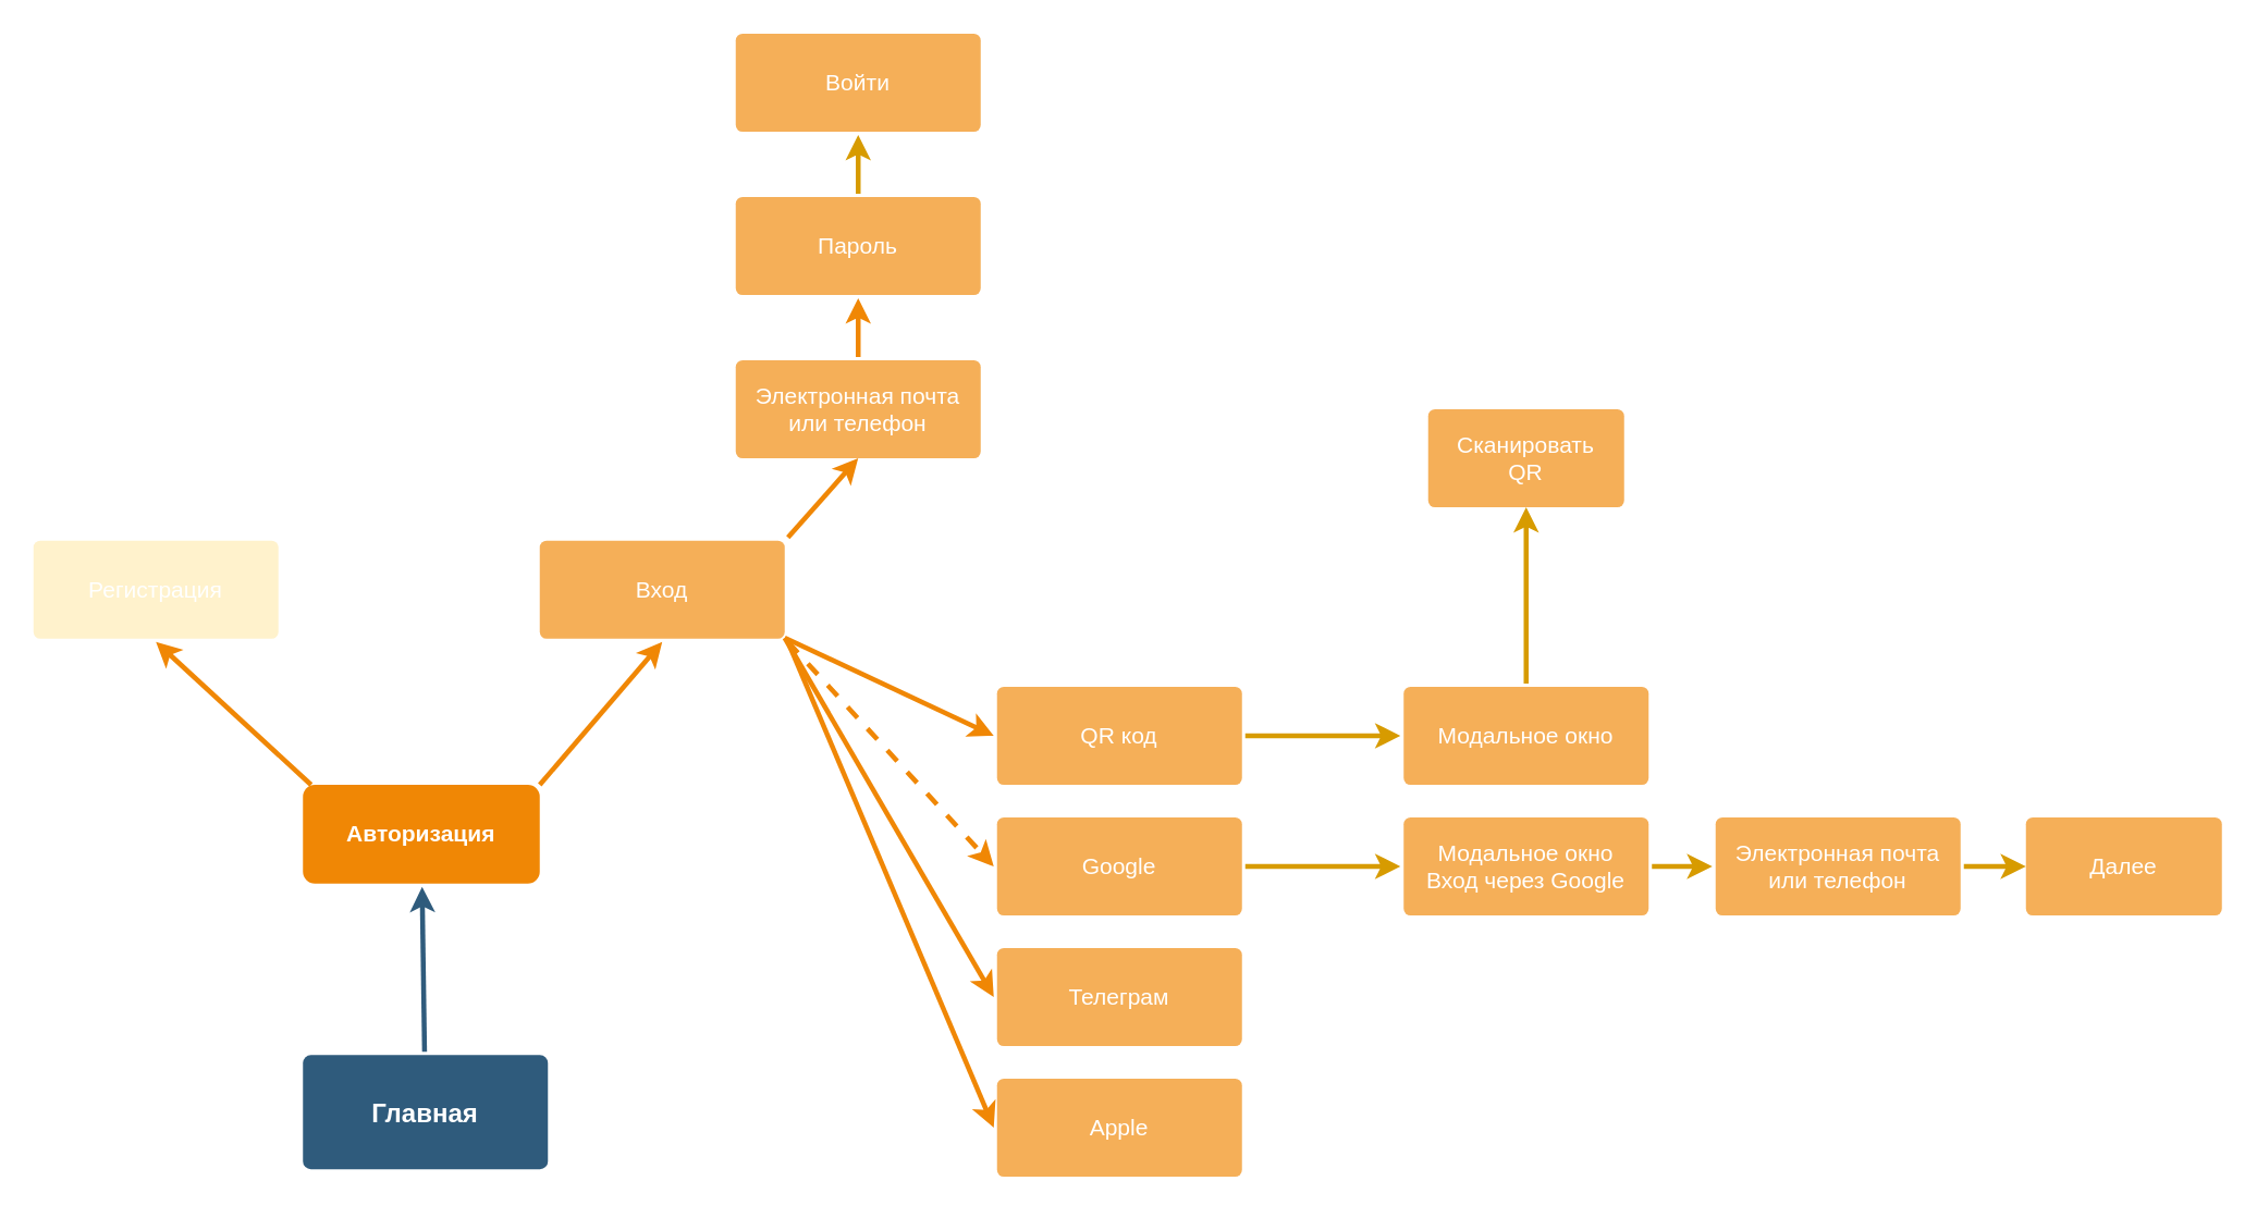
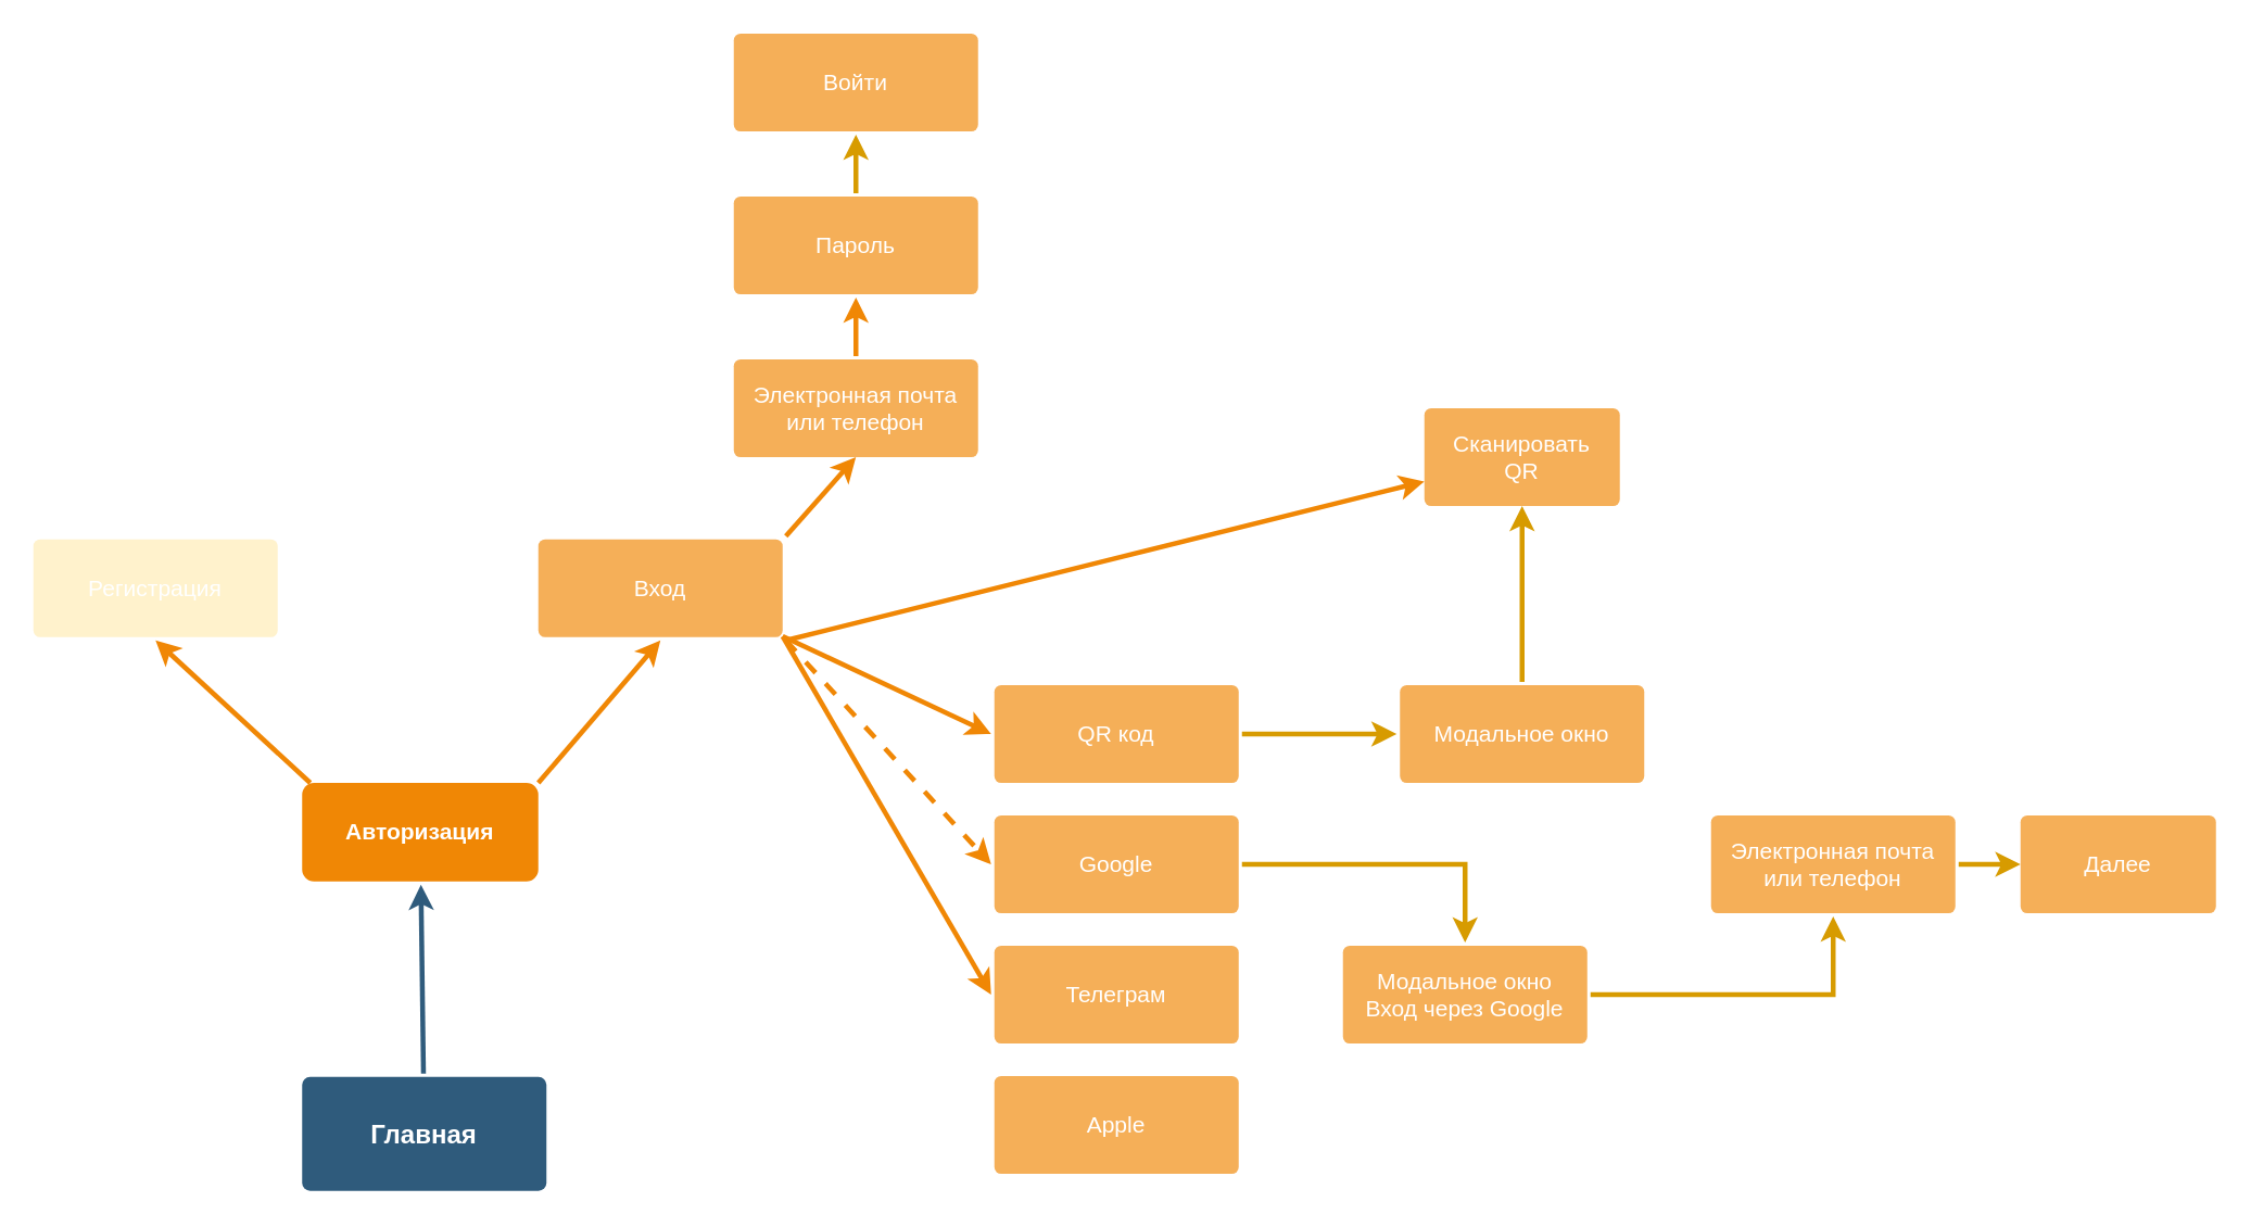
  <mxCell id="0" />
  <mxCell id="1" parent="0" />
  <mxCell id="2" value="" style="edgeStyle=none;rounded=0;jumpStyle=none;html=1;shadow=0;labelBackgroundColor=none;startArrow=none;startFill=0;endArrow=classic;endFill=1;jettySize=auto;orthogonalLoop=1;strokeColor=#2F5B7C;strokeWidth=3;fontFamily=Helvetica;fontSize=16;fontColor=#23445D;spacing=5;" parent="1" source="3" target="4" edge="1"><mxGeometry relative="1" as="geometry" /></mxCell>
- <mxCell id="3" value="Главная" style="rounded=1;whiteSpace=wrap;html=1;shadow=0;labelBackgroundColor=none;strokeColor=none;strokeWidth=3;fillColor=#2F5B7C;fontFamily=Helvetica;fontSize=16;fontColor=#FFFFFF;align=center;fontStyle=1;spacing=5;arcSize=7;perimeterSpacing=2;" parent="1" vertex="1"><mxGeometry x="185" y="645.5" width="150" height="70" as="geometry" /></mxCell>
+ <mxCell id="3" value="Главная" style="rounded=1;whiteSpace=wrap;html=1;shadow=0;labelBackgroundColor=none;strokeColor=none;strokeWidth=3;fillColor=#2F5B7C;fontFamily=Helvetica;fontSize=16;fontColor=#FFFFFF;align=center;fontStyle=1;spacing=5;arcSize=7;perimeterSpacing=2;" parent="1" vertex="1"><mxGeometry x="185" y="660.5" width="150" height="70" as="geometry" /></mxCell>
  <mxCell id="4" value="Авторизация" style="rounded=1;whiteSpace=wrap;html=1;shadow=0;labelBackgroundColor=none;strokeColor=none;strokeWidth=3;fillColor=#F08705;fontFamily=Helvetica;fontSize=14;fontColor=#FFFFFF;align=center;spacing=5;fontStyle=1;arcSize=12;perimeterSpacing=2;" parent="1" vertex="1"><mxGeometry x="185" y="480" width="145" height="60.5" as="geometry" /></mxCell>
  <mxCell id="5" value="Регистрация" style="rounded=1;whiteSpace=wrap;html=1;shadow=0;labelBackgroundColor=none;strokeColor=none;strokeWidth=3;fillColor=#fff2cc;fontFamily=Helvetica;fontSize=14;fontColor=#FFFFFF;align=center;spacing=5;arcSize=7;perimeterSpacing=2;" parent="1" vertex="1"><mxGeometry x="20" y="330.5" width="150" height="60" as="geometry" /></mxCell>
  <mxCell id="6" value="" style="edgeStyle=none;rounded=0;jumpStyle=none;html=1;shadow=0;labelBackgroundColor=none;startArrow=none;startFill=0;endArrow=classic;endFill=1;jettySize=auto;orthogonalLoop=1;strokeColor=#F08705;strokeWidth=3;fontFamily=Helvetica;fontSize=14;fontColor=#FFFFFF;spacing=5;entryX=0.5;entryY=1;entryDx=0;entryDy=0;" parent="1" target="5" edge="1"><mxGeometry relative="1" as="geometry"><mxPoint x="190" y="480" as="sourcePoint" /></mxGeometry></mxCell>
  <mxCell id="7" value="Вход" style="rounded=1;whiteSpace=wrap;html=1;shadow=0;labelBackgroundColor=none;strokeColor=none;strokeWidth=3;fillColor=#f5af58;fontFamily=Helvetica;fontSize=14;fontColor=#FFFFFF;align=center;spacing=5;arcSize=7;perimeterSpacing=2;" parent="1" vertex="1"><mxGeometry x="330" y="330.5" width="150" height="60" as="geometry" /></mxCell>
  <mxCell id="8" value="" style="edgeStyle=none;rounded=0;jumpStyle=none;html=1;shadow=0;labelBackgroundColor=none;startArrow=none;startFill=0;endArrow=classic;endFill=1;jettySize=auto;orthogonalLoop=1;strokeColor=#F08705;strokeWidth=3;fontFamily=Helvetica;fontSize=14;fontColor=#FFFFFF;spacing=5;entryX=0.5;entryY=1;entryDx=0;entryDy=0;" parent="1" target="7" edge="1"><mxGeometry relative="1" as="geometry"><mxPoint x="330" y="480" as="sourcePoint" /><mxPoint x="105" y="402.5" as="targetPoint" /></mxGeometry></mxCell>
  <mxCell id="9" value="Электронная почта или телефон" style="rounded=1;whiteSpace=wrap;html=1;shadow=0;labelBackgroundColor=none;strokeColor=none;strokeWidth=3;fillColor=#f5af58;fontFamily=Helvetica;fontSize=14;fontColor=#FFFFFF;align=center;spacing=5;arcSize=7;perimeterSpacing=2;" parent="1" vertex="1"><mxGeometry x="450" y="220" width="150" height="60" as="geometry" /></mxCell>
  <mxCell id="10" value="" style="edgeStyle=orthogonalEdgeStyle;rounded=0;orthogonalLoop=1;jettySize=auto;html=1;fillColor=#ffe6cc;strokeColor=#D79B00;strokeWidth=3;" parent="1" source="11" target="24" edge="1"><mxGeometry relative="1" as="geometry" /></mxCell>
  <mxCell id="11" value="Пароль" style="rounded=1;whiteSpace=wrap;html=1;shadow=0;labelBackgroundColor=none;strokeColor=none;strokeWidth=3;fillColor=#f5af58;fontFamily=Helvetica;fontSize=14;fontColor=#FFFFFF;align=center;spacing=5;arcSize=7;perimeterSpacing=2;gradientColor=none;" parent="1" vertex="1"><mxGeometry x="450" y="120" width="150" height="60" as="geometry" /></mxCell>
  <mxCell id="12" value="" style="edgeStyle=none;rounded=0;jumpStyle=none;html=1;shadow=0;labelBackgroundColor=none;startArrow=none;startFill=0;endArrow=classic;endFill=1;jettySize=auto;orthogonalLoop=1;strokeColor=#F08705;strokeWidth=3;fontFamily=Helvetica;fontSize=14;fontColor=#FFFFFF;spacing=5;entryX=0.5;entryY=1;entryDx=0;entryDy=0;exitX=0.5;exitY=0;exitDx=0;exitDy=0;" parent="1" source="9" target="11" edge="1"><mxGeometry relative="1" as="geometry"><mxPoint x="460" y="267.5" as="sourcePoint" /><mxPoint x="535" y="180" as="targetPoint" /></mxGeometry></mxCell>
  <mxCell id="13" value="" style="edgeStyle=none;rounded=0;jumpStyle=none;html=1;shadow=0;labelBackgroundColor=none;startArrow=none;startFill=0;endArrow=classic;endFill=1;jettySize=auto;orthogonalLoop=1;strokeColor=#F08705;strokeWidth=3;fontFamily=Helvetica;fontSize=14;fontColor=#FFFFFF;spacing=5;entryX=0.5;entryY=1;entryDx=0;entryDy=0;exitX=1;exitY=0;exitDx=0;exitDy=0;" parent="1" source="7" edge="1"><mxGeometry relative="1" as="geometry"><mxPoint x="450" y="367.5" as="sourcePoint" /><mxPoint x="525" as="targetPoint" y="280" /></mxGeometry></mxCell>
  <mxCell id="14" value="" style="edgeStyle=orthogonalEdgeStyle;rounded=0;orthogonalLoop=1;jettySize=auto;html=1;fillColor=#ffe6cc;strokeColor=#d79b00;strokeWidth=3;" edge="1" parent="1" source="15" target="26"><mxGeometry relative="1" as="geometry" /></mxCell>
  <mxCell id="15" value="QR код" style="rounded=1;whiteSpace=wrap;html=1;shadow=0;labelBackgroundColor=none;strokeColor=none;strokeWidth=3;fillColor=#f5af58;fontFamily=Helvetica;fontSize=14;fontColor=#FFFFFF;align=center;spacing=5;arcSize=7;perimeterSpacing=2;gradientColor=none;" parent="1" vertex="1"><mxGeometry x="610" y="420" width="150" height="60" as="geometry" /></mxCell>
  <mxCell id="16" value="" style="edgeStyle=orthogonalEdgeStyle;rounded=0;orthogonalLoop=1;jettySize=auto;html=1;strokeWidth=3;fillColor=#ffe6cc;strokeColor=#d79b00;" edge="1" parent="1" source="17" target="28"><mxGeometry relative="1" as="geometry" /></mxCell>
  <mxCell id="17" value="Google" style="rounded=1;whiteSpace=wrap;html=1;shadow=0;labelBackgroundColor=none;strokeColor=none;strokeWidth=3;fillColor=#f5af58;fontFamily=Helvetica;fontSize=14;fontColor=#FFFFFF;align=center;spacing=5;arcSize=7;perimeterSpacing=2;gradientColor=none;" parent="1" vertex="1"><mxGeometry x="610" y="500" width="150" height="60" as="geometry" /></mxCell>
  <mxCell id="18" value="Телеграм" style="rounded=1;whiteSpace=wrap;html=1;shadow=0;labelBackgroundColor=none;strokeColor=none;strokeWidth=3;fillColor=#f5af58;fontFamily=Helvetica;fontSize=14;fontColor=#FFFFFF;align=center;spacing=5;arcSize=7;perimeterSpacing=2;gradientColor=none;" parent="1" vertex="1"><mxGeometry x="610" y="580" width="150" height="60" as="geometry" /></mxCell>
  <mxCell id="19" value="Apple" style="rounded=1;whiteSpace=wrap;html=1;shadow=0;labelBackgroundColor=none;strokeColor=none;strokeWidth=3;fillColor=#f5af58;fontFamily=Helvetica;fontSize=14;fontColor=#FFFFFF;align=center;spacing=5;arcSize=7;perimeterSpacing=2;gradientColor=none;" parent="1" vertex="1"><mxGeometry x="610" y="660" width="150" height="60" as="geometry" /></mxCell>
  <mxCell id="20" value="" style="edgeStyle=none;rounded=0;jumpStyle=none;html=1;shadow=0;labelBackgroundColor=none;startArrow=none;startFill=0;endArrow=classic;endFill=1;jettySize=auto;orthogonalLoop=1;strokeColor=#F08705;strokeWidth=3;fontFamily=Helvetica;fontSize=14;fontColor=#FFFFFF;spacing=5;entryX=0;entryY=0.5;entryDx=0;entryDy=0;" parent="1" target="15" edge="1"><mxGeometry relative="1" as="geometry"><mxPoint x="480" y="390" as="sourcePoint" /><mxPoint x="610" y="350" as="targetPoint" /></mxGeometry></mxCell>
- <mxCell id="21" value="" style="edgeStyle=none;rounded=0;jumpStyle=none;html=1;shadow=0;labelBackgroundColor=none;startArrow=none;startFill=0;endArrow=classic;endFill=1;jettySize=auto;orthogonalLoop=1;strokeColor=#F08705;strokeWidth=3;fontFamily=Helvetica;fontSize=14;fontColor=#FFFFFF;spacing=5;exitX=1;exitY=1;exitDx=0;exitDy=0;entryX=0;entryY=0.5;entryDx=0;entryDy=0;" parent="1" source="7" edge="1" target="19"><mxGeometry relative="1" as="geometry"><mxPoint x="535" y="677.5" as="sourcePoint" /><mxPoint x="530" y="570" as="targetPoint" /></mxGeometry></mxCell>
+ <mxCell id="21" value="" style="edgeStyle=none;rounded=0;jumpStyle=none;html=1;shadow=0;labelBackgroundColor=none;startArrow=none;startFill=0;endArrow=classic;endFill=1;jettySize=auto;orthogonalLoop=1;strokeColor=#F08705;strokeWidth=3;fontFamily=Helvetica;fontSize=14;fontColor=#FFFFFF;spacing=5;exitX=1;exitY=1;exitDx=0;exitDy=0;" parent="1" source="7" edge="1" target="32"><mxGeometry relative="1" as="geometry"><mxPoint x="535" y="677.5" as="sourcePoint" /><mxPoint x="530" y="570" as="targetPoint" /></mxGeometry></mxCell>
  <mxCell id="22" value="" style="edgeStyle=none;rounded=0;jumpStyle=none;html=1;shadow=0;labelBackgroundColor=none;startArrow=none;startFill=0;endArrow=classic;endFill=1;jettySize=auto;orthogonalLoop=1;strokeColor=#F08705;strokeWidth=3;fontFamily=Helvetica;fontSize=14;fontColor=#FFFFFF;spacing=5;entryX=0;entryY=0.5;entryDx=0;entryDy=0;exitX=1;exitY=1;exitDx=0;exitDy=0;dashed=1;" parent="1" source="7" target="17" edge="1"><mxGeometry relative="1" as="geometry"><mxPoint x="360" y="510" as="sourcePoint" /><mxPoint x="435" y="422.5" as="targetPoint" /></mxGeometry></mxCell>
  <mxCell id="23" value="" style="edgeStyle=none;rounded=0;jumpStyle=none;html=1;shadow=0;labelBackgroundColor=none;startArrow=none;startFill=0;endArrow=classic;endFill=1;jettySize=auto;orthogonalLoop=1;strokeColor=#F08705;strokeWidth=3;fontFamily=Helvetica;fontSize=14;fontColor=#FFFFFF;spacing=5;entryX=0;entryY=0.5;entryDx=0;entryDy=0;" parent="1" target="18" edge="1"><mxGeometry relative="1" as="geometry"><mxPoint x="480" y="390" as="sourcePoint" /><mxPoint x="445" y="432.5" as="targetPoint" /></mxGeometry></mxCell>
  <mxCell id="24" value="Войти" style="rounded=1;whiteSpace=wrap;html=1;shadow=0;labelBackgroundColor=none;strokeColor=none;strokeWidth=3;fillColor=#f5af58;fontFamily=Helvetica;fontSize=14;fontColor=#FFFFFF;align=center;spacing=5;arcSize=7;perimeterSpacing=2;gradientColor=none;" parent="1" vertex="1"><mxGeometry x="450" y="20" width="150" height="60" as="geometry" /></mxCell>
  <mxCell id="25" value="" style="edgeStyle=orthogonalEdgeStyle;rounded=0;orthogonalLoop=1;jettySize=auto;html=1;strokeWidth=3;fillColor=#ffe6cc;strokeColor=#d79b00;" edge="1" parent="1" source="26" target="32"><mxGeometry relative="1" as="geometry" /></mxCell>
  <mxCell id="26" value="&lt;span style=&quot;&quot;&gt;Модальное окно&lt;/span&gt;" style="rounded=1;whiteSpace=wrap;html=1;shadow=0;labelBackgroundColor=none;strokeColor=none;strokeWidth=3;fillColor=#f5af58;fontFamily=Helvetica;fontSize=14;fontColor=#FFFFFF;align=center;spacing=5;arcSize=7;perimeterSpacing=2;gradientColor=none;" vertex="1" parent="1"><mxGeometry x="859" y="420" width="150" height="60" as="geometry" /></mxCell>
  <mxCell id="27" value="" style="edgeStyle=orthogonalEdgeStyle;rounded=0;orthogonalLoop=1;jettySize=auto;html=1;strokeWidth=3;fillColor=#ffe6cc;strokeColor=#d79b00;" edge="1" parent="1" source="28" target="30"><mxGeometry relative="1" as="geometry" /></mxCell>
- <mxCell id="28" value="Модальное окно&lt;br&gt;Вход через Google" style="rounded=1;whiteSpace=wrap;html=1;shadow=0;labelBackgroundColor=none;strokeColor=none;strokeWidth=3;fillColor=#f5af58;fontFamily=Helvetica;fontSize=14;fontColor=#FFFFFF;align=center;spacing=5;arcSize=7;perimeterSpacing=2;gradientColor=none;" vertex="1" parent="1"><mxGeometry x="859" y="500" width="150" height="60" as="geometry" /></mxCell>
+ <mxCell id="28" value="Модальное окно&lt;br&gt;Вход через Google" style="rounded=1;whiteSpace=wrap;html=1;shadow=0;labelBackgroundColor=none;strokeColor=none;strokeWidth=3;fillColor=#f5af58;fontFamily=Helvetica;fontSize=14;fontColor=#FFFFFF;align=center;spacing=5;arcSize=7;perimeterSpacing=2;gradientColor=none;" vertex="1" parent="1"><mxGeometry x="824" y="580" width="150" height="60" as="geometry" /></mxCell>
  <mxCell id="29" value="" style="edgeStyle=orthogonalEdgeStyle;rounded=0;orthogonalLoop=1;jettySize=auto;html=1;strokeWidth=3;fillColor=#ffe6cc;strokeColor=#d79b00;" edge="1" parent="1" source="30" target="31"><mxGeometry relative="1" as="geometry" /></mxCell>
  <mxCell id="30" value="Электронная почта или телефон" style="rounded=1;whiteSpace=wrap;html=1;shadow=0;labelBackgroundColor=none;strokeColor=none;strokeWidth=3;fillColor=#f5af58;fontFamily=Helvetica;fontSize=14;fontColor=#FFFFFF;align=center;spacing=5;arcSize=7;perimeterSpacing=2;gradientColor=none;" vertex="1" parent="1"><mxGeometry x="1050" y="500" width="150" height="60" as="geometry" /></mxCell>
  <mxCell id="31" value="Далее" style="whiteSpace=wrap;html=1;fontSize=14;fillColor=#f5af58;strokeColor=none;fontColor=#FFFFFF;rounded=1;shadow=0;labelBackgroundColor=none;strokeWidth=3;spacing=5;arcSize=7;gradientColor=none;" vertex="1" parent="1"><mxGeometry x="1240" y="500" width="120" height="60" as="geometry" /></mxCell>
  <mxCell id="32" value="Сканировать&lt;br&gt;QR" style="whiteSpace=wrap;html=1;fontSize=14;fillColor=#f5af58;strokeColor=none;fontColor=#FFFFFF;rounded=1;shadow=0;labelBackgroundColor=none;strokeWidth=3;spacing=5;arcSize=7;gradientColor=none;" vertex="1" parent="1"><mxGeometry x="874" y="250" width="120" height="60" as="geometry" /></mxCell>
